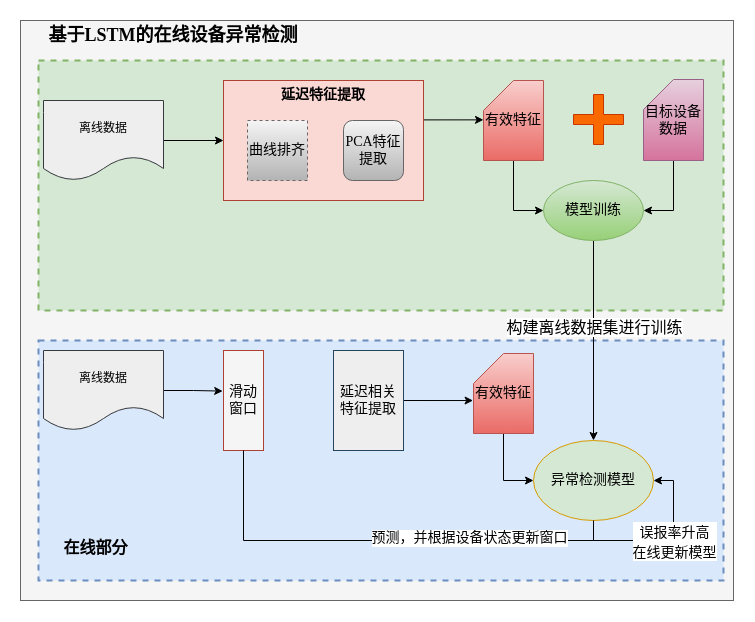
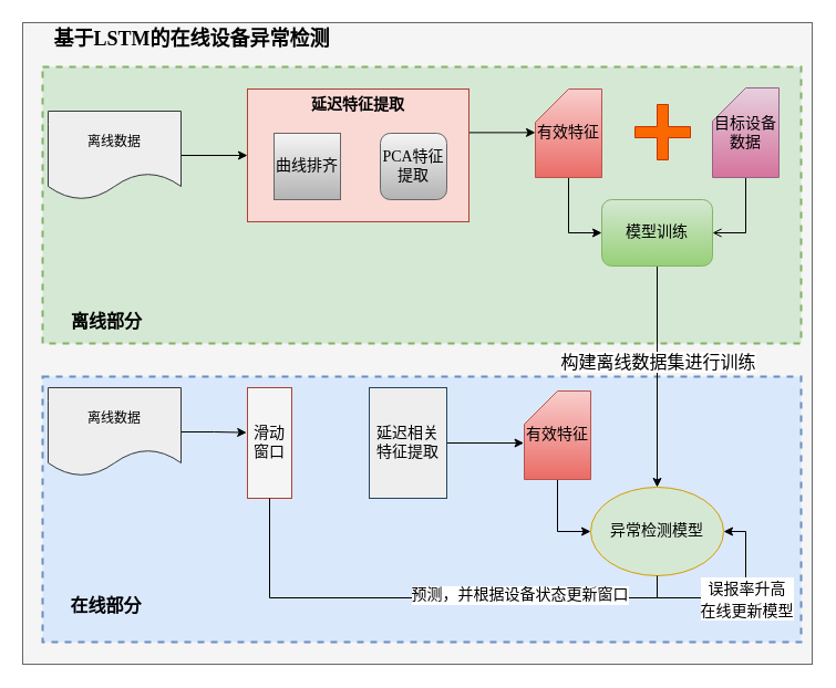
  <mxCell id="0" />
  <mxCell id="1" parent="0" />
  <mxCell id="2" value="" style="rounded=0;whiteSpace=wrap;html=1;fontFamily=Times New Roman;fontSize=14;fillColor=#f5f5f5;fontColor=#333333;strokeColor=#666666;" vertex="1" parent="1"><mxGeometry x="20" y="20" width="713" height="580" as="geometry" /></mxCell>
  <mxCell id="3" value="" style="rounded=0;whiteSpace=wrap;html=1;dashed=1;fontFamily=Times New Roman;fontSize=16;strokeWidth=2;fillColor=#dae8fc;strokeColor=#6c8ebf;" vertex="1" parent="1"><mxGeometry x="38" y="340" width="685" height="240" as="geometry" /></mxCell>
  <mxCell id="4" value="" style="rounded=0;whiteSpace=wrap;html=1;fontFamily=Times New Roman;fontSize=18;dashed=1;strokeWidth=2;fillColor=#d5e8d4;strokeColor=#82b366;" vertex="1" parent="1"><mxGeometry x="38" y="60" width="685" height="250" as="geometry" /></mxCell>
  <mxCell id="5" style="edgeStyle=orthogonalEdgeStyle;rounded=0;orthogonalLoop=1;jettySize=auto;html=1;exitX=1;exitY=0.5;exitDx=0;exitDy=0;entryX=0;entryY=0.5;entryDx=0;entryDy=0;fontFamily=Times New Roman;fontSize=14;" edge="1" parent="1" source="6" target="10"><mxGeometry relative="1" as="geometry" /></mxCell>
  <mxCell id="6" value="&lt;font face=&quot;Times New Roman&quot;&gt;离线数据&lt;/font&gt;" style="shape=document;whiteSpace=wrap;html=1;boundedLbl=1;fillColor=#eeeeee;strokeColor=#36393d;" vertex="1" parent="1"><mxGeometry x="43" y="100" width="120" height="80" as="geometry" /></mxCell>
  <mxCell id="7" style="edgeStyle=orthogonalEdgeStyle;rounded=0;orthogonalLoop=1;jettySize=auto;html=1;exitX=1;exitY=0.5;exitDx=0;exitDy=0;entryX=-0.02;entryY=0.406;entryDx=0;entryDy=0;entryPerimeter=0;fontFamily=Times New Roman;fontSize=14;" edge="1" parent="1" source="8" target="22"><mxGeometry relative="1" as="geometry" /></mxCell>
  <mxCell id="8" value="&lt;font face=&quot;Times New Roman&quot;&gt;离线数据&lt;/font&gt;" style="shape=document;whiteSpace=wrap;html=1;boundedLbl=1;fillColor=#eeeeee;strokeColor=#36393d;" vertex="1" parent="1"><mxGeometry x="43" y="350" width="120" height="80" as="geometry" /></mxCell>
  <mxCell id="9" style="edgeStyle=orthogonalEdgeStyle;rounded=0;orthogonalLoop=1;jettySize=auto;html=1;exitX=1;exitY=0.5;exitDx=0;exitDy=0;entryX=0;entryY=0.492;entryDx=0;entryDy=0;entryPerimeter=0;fontFamily=Times New Roman;fontSize=14;" edge="1" parent="1" source="10" target="15"><mxGeometry relative="1" as="geometry"><Array as="points"><mxPoint x="423" y="119" /></Array></mxGeometry></mxCell>
  <mxCell id="10" value="" style="rounded=0;whiteSpace=wrap;html=1;fillColor=#fad9d5;strokeColor=#ae4132;" vertex="1" parent="1"><mxGeometry x="223" y="80" width="200" height="120" as="geometry" /></mxCell>
  <mxCell id="11" value="&lt;font face=&quot;Times New Roman&quot; style=&quot;font-size: 14px&quot;&gt;&lt;b&gt;延迟特征提取&lt;/b&gt;&lt;/font&gt;" style="text;html=1;strokeColor=none;fillColor=none;align=center;verticalAlign=middle;whiteSpace=wrap;rounded=0;" vertex="1" parent="1"><mxGeometry x="273" y="80" width="100" height="30" as="geometry" /></mxCell>
- <mxCell id="12" value="曲线排齐" style="whiteSpace=wrap;html=1;aspect=fixed;fontFamily=Times New Roman;fontSize=14;fillColor=#f5f5f5;gradientColor=#b3b3b3;strokeColor=#666666;dashed=1;" vertex="1" parent="1"><mxGeometry x="247" y="120" width="60" height="60" as="geometry" /></mxCell>
+ <mxCell id="12" value="曲线排齐" style="whiteSpace=wrap;html=1;aspect=fixed;fontFamily=Times New Roman;fontSize=14;fillColor=#f5f5f5;gradientColor=#b3b3b3;strokeColor=#666666;" vertex="1" parent="1"><mxGeometry x="247" y="120" width="60" height="60" as="geometry" /></mxCell>
  <mxCell id="13" value="PCA特征提取" style="whiteSpace=wrap;html=1;aspect=fixed;fontFamily=Times New Roman;fontSize=14;fillColor=#f5f5f5;gradientColor=#b3b3b3;strokeColor=#666666;rounded=1;" vertex="1" parent="1"><mxGeometry x="343" y="120" width="60" height="60" as="geometry" /></mxCell>
  <mxCell id="14" style="edgeStyle=orthogonalEdgeStyle;rounded=0;orthogonalLoop=1;jettySize=auto;html=1;exitX=0.5;exitY=1;exitDx=0;exitDy=0;exitPerimeter=0;entryX=0;entryY=0.5;entryDx=0;entryDy=0;fontFamily=Times New Roman;fontSize=14;" edge="1" parent="1" source="15" target="21"><mxGeometry relative="1" as="geometry" /></mxCell>
  <mxCell id="15" value="有效特征" style="shape=card;whiteSpace=wrap;html=1;fontFamily=Times New Roman;fontSize=14;fillColor=#f8cecc;gradientColor=#ea6b66;strokeColor=#b85450;" vertex="1" parent="1"><mxGeometry x="483" y="80" width="60" height="80" as="geometry" /></mxCell>
- <mxCell id="16" style="edgeStyle=orthogonalEdgeStyle;rounded=0;orthogonalLoop=1;jettySize=auto;html=1;exitX=0.5;exitY=1;exitDx=0;exitDy=0;exitPerimeter=0;entryX=1;entryY=0.5;entryDx=0;entryDy=0;fontFamily=Times New Roman;fontSize=14;" edge="1" parent="1" source="17" target="21"><mxGeometry relative="1" as="geometry" /></mxCell>
+ <mxCell id="16" style="edgeStyle=orthogonalEdgeStyle;rounded=0;orthogonalLoop=1;jettySize=auto;html=1;exitX=0.5;exitY=1;exitDx=0;exitDy=0;exitPerimeter=0;entryX=1;entryY=0.5;entryDx=0;entryDy=0;fontFamily=Times New Roman;fontSize=14;endArrow=open;" edge="1" parent="1" source="17" target="21"><mxGeometry relative="1" as="geometry" /></mxCell>
  <mxCell id="17" value="目标设备数据" style="shape=card;whiteSpace=wrap;html=1;fontFamily=Times New Roman;fontSize=14;fillColor=#e6d0de;gradientColor=#d5739d;strokeColor=#996185;" vertex="1" parent="1"><mxGeometry x="643" y="79" width="60" height="81" as="geometry" /></mxCell>
  <mxCell id="18" value="" style="shape=cross;whiteSpace=wrap;html=1;fontFamily=Times New Roman;fontSize=14;fillColor=#fa6800;fontColor=#000000;strokeColor=#C73500;" vertex="1" parent="1"><mxGeometry x="573" y="94" width="50" height="50" as="geometry" /></mxCell>
  <mxCell id="19" style="edgeStyle=orthogonalEdgeStyle;rounded=0;orthogonalLoop=1;jettySize=auto;html=1;exitX=0.5;exitY=1;exitDx=0;exitDy=0;entryX=0.5;entryY=0;entryDx=0;entryDy=0;fontFamily=Times New Roman;fontSize=14;" edge="1" parent="1" source="21" target="29"><mxGeometry relative="1" as="geometry" /></mxCell>
  <mxCell id="20" value="构建离线数据集进行训练" style="edgeLabel;html=1;align=center;verticalAlign=middle;resizable=0;points=[];fontSize=16;fontFamily=Times New Roman;" vertex="1" connectable="0" parent="19"><mxGeometry x="-0.144" relative="1" as="geometry"><mxPoint as="offset" /></mxGeometry></mxCell>
- <mxCell id="21" value="模型训练" style="ellipse;whiteSpace=wrap;html=1;fontFamily=Times New Roman;fontSize=14;fillColor=#d5e8d4;gradientColor=#97d077;strokeColor=#82b366;" vertex="1" parent="1"><mxGeometry x="543" y="180" width="100" height="60" as="geometry" /></mxCell>
+ <mxCell id="21" value="模型训练" style="rounded=1;whiteSpace=wrap;html=1;fontFamily=Times New Roman;fontSize=14;fillColor=#d5e8d4;gradientColor=#97d077;strokeColor=#82b366;" vertex="1" parent="1"><mxGeometry x="543" y="180" width="100" height="60" as="geometry" /></mxCell>
  <mxCell id="22" value="滑动窗口" style="rounded=0;whiteSpace=wrap;html=1;fontFamily=Times New Roman;fontSize=14;fillColor=#f5f5f5;strokeColor=#ae4132;" vertex="1" parent="1"><mxGeometry x="223" y="350" width="40" height="100" as="geometry" /></mxCell>
  <mxCell id="23" style="edgeStyle=orthogonalEdgeStyle;rounded=0;orthogonalLoop=1;jettySize=auto;html=1;exitX=1;exitY=0.5;exitDx=0;exitDy=0;entryX=-0.007;entryY=0.588;entryDx=0;entryDy=0;entryPerimeter=0;fontFamily=Times New Roman;fontSize=14;" edge="1" parent="1" source="24" target="26"><mxGeometry relative="1" as="geometry" /></mxCell>
  <mxCell id="24" value="延迟相关特征提取" style="rounded=0;whiteSpace=wrap;html=1;fontFamily=Times New Roman;fontSize=14;fillColor=#eeeeee;strokeColor=#23445d;" vertex="1" parent="1"><mxGeometry x="333" y="350" width="70" height="100" as="geometry" /></mxCell>
  <mxCell id="25" style="edgeStyle=orthogonalEdgeStyle;rounded=0;orthogonalLoop=1;jettySize=auto;html=1;exitX=0.5;exitY=1;exitDx=0;exitDy=0;exitPerimeter=0;entryX=0;entryY=0.5;entryDx=0;entryDy=0;fontFamily=Times New Roman;fontSize=14;" edge="1" parent="1" source="26" target="29"><mxGeometry relative="1" as="geometry" /></mxCell>
  <mxCell id="26" value="有效特征" style="shape=card;whiteSpace=wrap;html=1;fontFamily=Times New Roman;fontSize=14;fillColor=#f8cecc;gradientColor=#ea6b66;strokeColor=#b85450;" vertex="1" parent="1"><mxGeometry x="473" y="353" width="60" height="80" as="geometry" /></mxCell>
  <mxCell id="27" style="edgeStyle=orthogonalEdgeStyle;rounded=0;orthogonalLoop=1;jettySize=auto;html=1;exitX=0.5;exitY=1;exitDx=0;exitDy=0;entryX=0.5;entryY=1;entryDx=0;entryDy=0;fontFamily=Times New Roman;fontSize=14;endArrow=none;" edge="1" parent="1" source="29" target="22"><mxGeometry relative="1" as="geometry" /></mxCell>
  <mxCell id="28" value="&lt;span style=&quot;font-weight: normal&quot;&gt;预测，并根据设备状态更新窗口&lt;/span&gt;" style="edgeLabel;html=1;align=center;verticalAlign=middle;resizable=0;points=[];fontSize=14;fontFamily=Times New Roman;fontStyle=1" vertex="1" connectable="0" parent="27"><mxGeometry x="-0.368" y="-3" relative="1" as="geometry"><mxPoint as="offset" /></mxGeometry></mxCell>
  <mxCell id="29" value="异常检测模型" style="ellipse;whiteSpace=wrap;html=1;fontFamily=Times New Roman;fontSize=14;fillColor=#d5e8d4;strokeColor=#d79b00;" vertex="1" parent="1"><mxGeometry x="533" y="440" width="120" height="80" as="geometry" /></mxCell>
  <mxCell id="30" value="&lt;font size=&quot;1&quot;&gt;&lt;b style=&quot;font-size: 18px&quot;&gt;基于LSTM的在线设备异常检测&lt;/b&gt;&lt;/font&gt;" style="text;html=1;strokeColor=none;fillColor=none;align=center;verticalAlign=middle;whiteSpace=wrap;rounded=0;fontFamily=Times New Roman;fontSize=14;" vertex="1" parent="1"><mxGeometry x="43" y="20" width="260" height="30" as="geometry" /></mxCell>
+ <mxCell id="31" value="&lt;font style=&quot;font-size: 16px&quot;&gt;&lt;b&gt;离线部分&lt;/b&gt;&lt;/font&gt;" style="text;html=1;strokeColor=none;fillColor=none;align=center;verticalAlign=middle;whiteSpace=wrap;rounded=0;dashed=1;fontFamily=Times New Roman;fontSize=18;" vertex="1" parent="1"><mxGeometry x="60.5" y="270" width="70" height="40" as="geometry" /></mxCell>
  <mxCell id="32" value="&lt;b&gt;在线部分&lt;/b&gt;" style="text;html=1;strokeColor=none;fillColor=none;align=center;verticalAlign=middle;whiteSpace=wrap;rounded=0;dashed=1;fontFamily=Times New Roman;fontSize=16;" vertex="1" parent="1"><mxGeometry x="58" y="532" width="75" height="30" as="geometry" /></mxCell>
  <mxCell id="33" style="edgeStyle=orthogonalEdgeStyle;rounded=0;orthogonalLoop=1;jettySize=auto;html=1;exitX=0.5;exitY=1;exitDx=0;exitDy=0;entryX=1;entryY=0.5;entryDx=0;entryDy=0;fontFamily=Times New Roman;fontSize=16;" edge="1" parent="1" source="29" target="29"><mxGeometry relative="1" as="geometry" /></mxCell>
  <mxCell id="34" value="&lt;font style=&quot;font-size: 14px&quot;&gt;误报率升高&lt;br&gt;在线更新模型&lt;/font&gt;" style="edgeLabel;html=1;align=center;verticalAlign=middle;resizable=0;points=[];fontSize=16;fontFamily=Times New Roman;" vertex="1" connectable="0" parent="33"><mxGeometry x="-0.18" y="-3" relative="1" as="geometry"><mxPoint x="26" y="-3" as="offset" /></mxGeometry></mxCell>
